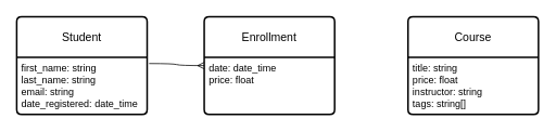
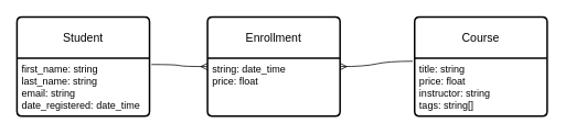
  <mxCell id="0" />
  <mxCell id="1" parent="0" />
  <mxCell id="2" value="Student" style="swimlane;childLayout=stackLayout;horizontal=1;startSize=50;horizontalStack=0;rounded=1;fontSize=14;fontStyle=0;strokeWidth=2;resizeParent=0;resizeLast=1;shadow=0;dashed=0;align=center;arcSize=4;whiteSpace=wrap;html=1;" parent="1" vertex="1"><mxGeometry x="20" y="20" width="160" height="120" as="geometry" /></mxCell>
  <mxCell id="3" value="first_name: string&lt;div&gt;last_name: string&lt;br&gt;email: string&lt;br&gt;date_registered: date_time&lt;/div&gt;" style="align=left;strokeColor=none;fillColor=none;spacingLeft=4;fontSize=12;verticalAlign=top;resizable=0;rotatable=0;part=1;html=1;" parent="2" vertex="1"><mxGeometry y="50" width="160" height="70" as="geometry" /></mxCell>
  <mxCell id="4" value="Course" style="swimlane;childLayout=stackLayout;horizontal=1;startSize=50;horizontalStack=0;rounded=1;fontSize=14;fontStyle=0;strokeWidth=2;resizeParent=0;resizeLast=1;shadow=0;dashed=0;align=center;arcSize=4;whiteSpace=wrap;html=1;" parent="1" vertex="1"><mxGeometry x="500" y="20" width="160" height="120" as="geometry" /></mxCell>
  <mxCell id="5" value="title: string&lt;div&gt;price:&amp;nbsp;&lt;span style=&quot;background-color: initial;&quot;&gt;float&lt;/span&gt;&lt;/div&gt;&lt;div&gt;instructor: string&lt;/div&gt;&lt;div&gt;tags: string[]&lt;/div&gt;" style="align=left;strokeColor=none;fillColor=none;spacingLeft=4;fontSize=12;verticalAlign=top;resizable=0;rotatable=0;part=1;html=1;" parent="4" vertex="1"><mxGeometry y="50" width="160" height="70" as="geometry" /></mxCell>
  <mxCell id="6" value="Enrollment" style="swimlane;childLayout=stackLayout;horizontal=1;startSize=50;horizontalStack=0;rounded=1;fontSize=14;fontStyle=0;strokeWidth=2;resizeParent=0;resizeLast=1;shadow=0;dashed=0;align=center;arcSize=4;whiteSpace=wrap;html=1;" parent="1" vertex="1"><mxGeometry x="250" y="20" width="160" height="120" as="geometry" /></mxCell>
- <mxCell id="7" value="date: date_time&lt;div&gt;price: float&lt;/div&gt;" style="align=left;strokeColor=none;fillColor=none;spacingLeft=4;fontSize=12;verticalAlign=top;resizable=0;rotatable=0;part=1;html=1;" parent="6" vertex="1"><mxGeometry y="50" width="160" height="70" as="geometry" /></mxCell>
+ <mxCell id="7" value="string: date_time&lt;div&gt;price: float&lt;/div&gt;" style="align=left;strokeColor=none;fillColor=none;spacingLeft=4;fontSize=12;verticalAlign=top;resizable=0;rotatable=0;part=1;html=1;" parent="6" vertex="1"><mxGeometry y="50" width="160" height="70" as="geometry" /></mxCell>
  <mxCell id="8" value="" style="edgeStyle=entityRelationEdgeStyle;fontSize=12;html=1;endArrow=ERmany;rounded=0;entryX=0;entryY=0.143;entryDx=0;entryDy=0;entryPerimeter=0;curved=1;exitX=1.015;exitY=0.107;exitDx=0;exitDy=0;exitPerimeter=0;" parent="1" source="3" target="7" edge="1"><mxGeometry width="100" height="100" relative="1" as="geometry"><mxPoint x="180" y="70" as="sourcePoint" /><mxPoint x="280" y="-30" as="targetPoint" /></mxGeometry></mxCell>
+ <mxCell id="9" value="" style="edgeStyle=entityRelationEdgeStyle;fontSize=12;html=1;endArrow=ERmany;rounded=0;exitX=-0.014;exitY=0.446;exitDx=0;exitDy=0;exitPerimeter=0;entryX=1;entryY=0.5;entryDx=0;entryDy=0;curved=1;" parent="1" source="4" target="6" edge="1"><mxGeometry width="100" height="100" relative="1" as="geometry"><mxPoint x="413.36" y="-20" as="sourcePoint" /><mxPoint x="500" y="-13.63" as="targetPoint" /></mxGeometry></mxCell>
